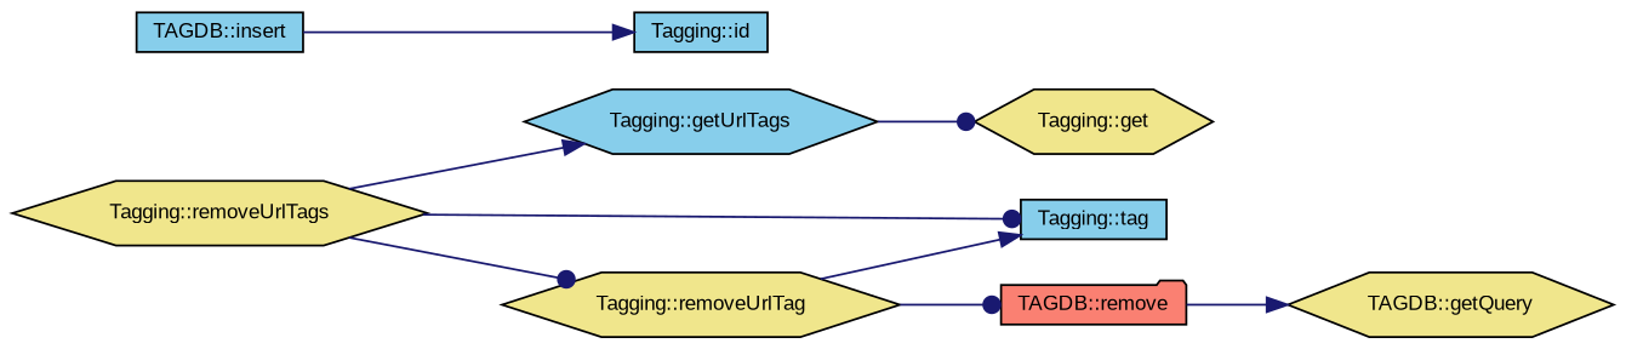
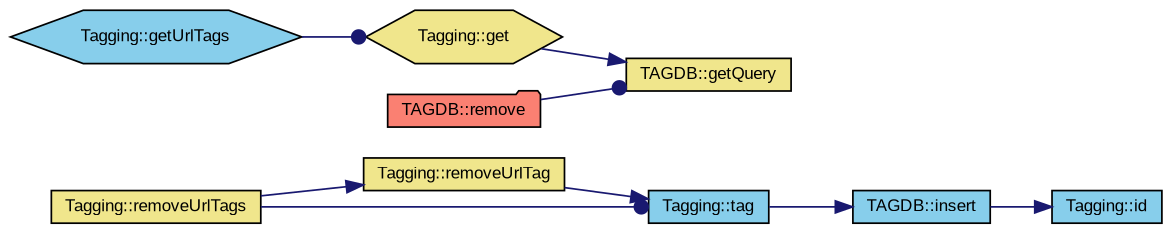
  digraph {
    fontname="Liberation Sans"
    rankdir=LR
    node [color=black fillcolor=khaki fontname="Liberation Sans" fontsize=10 shape=box style=filled]
    edge [arrowhead=normal color=midnightblue fontname="Liberation Sans" fontsize=10 labelfontname=Helvetica labelfontsize=10 style=solid]
-   n1 [fontcolor=black height=0.2 label="Tagging::removeUrlTags" shape=hexagon width=0.4]
+   n1 [fontcolor=black height=0.2 label="Tagging::removeUrlTags" width=0.4]
    n2 [fillcolor=skyblue height=0.2 label="Tagging::getUrlTags" shape=hexagon width=0.4]
-   n3 [height=0.2 label="Tagging::removeUrlTag" shape=hexagon width=0.4]
+   n3 [height=0.2 label="Tagging::removeUrlTag" width=0.4]
    n4 [fillcolor=skyblue height=0.2 label="Tagging::tag" width=0.4]
    n5 [height=0.2 label="Tagging::get" shape=hexagon width=0.4]
    n6 [fillcolor=salmon height=0.2 label="TAGDB::remove" shape=folder width=0.4]
    n7 [fillcolor=skyblue height=0.2 label="TAGDB::insert" width=0.4]
-   n8 [height=0.2 label="TAGDB::getQuery" shape=hexagon width=0.4]
+   n8 [height=0.2 label="TAGDB::getQuery" width=0.4]
    n9 [fillcolor=skyblue height=0.2 label="Tagging::id" width=0.4]
-   n1 -> n2
-   n1 -> n3 [arrowhead=dot]
+   n1 -> n3
    n1 -> n4 [arrowhead=dot]
    n2 -> n5 [arrowhead=dot]
    n3 -> n4
-   n3 -> n6 [arrowhead=dot]
-   n6 -> n8
+   n4 -> n7
+   n5 -> n8
+   n6 -> n8 [arrowhead=dot]
    n7 -> n9
  }
